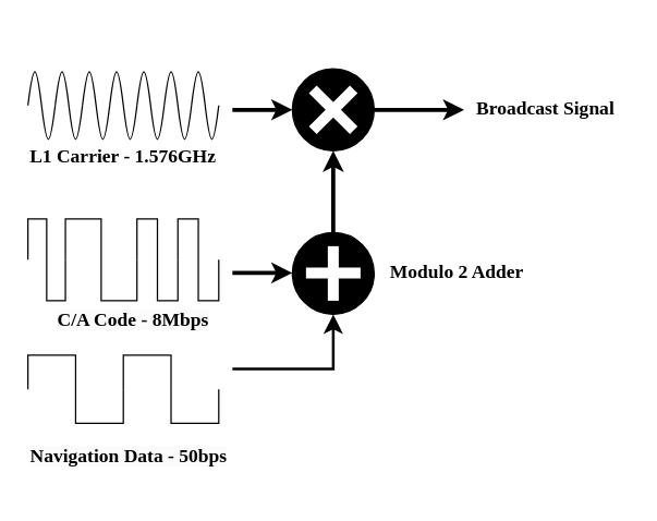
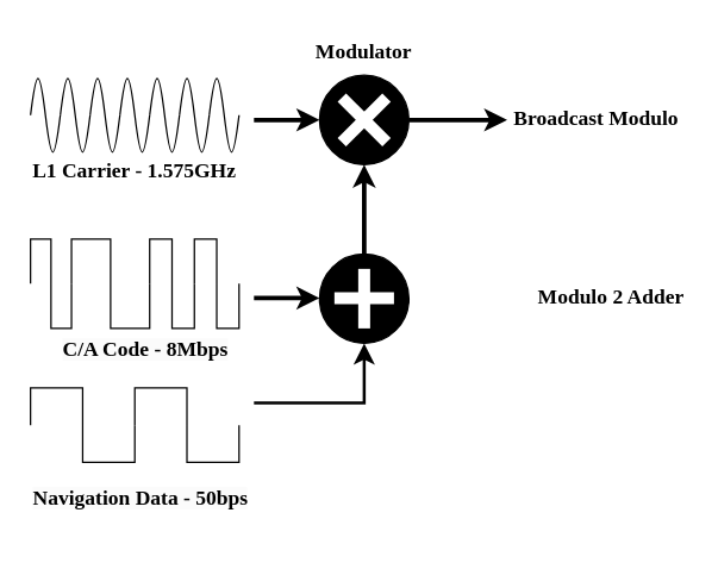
  <mxCell id="0" />
  <mxCell id="1" parent="0" />
  <mxCell id="2" value="" style="ellipse;whiteSpace=wrap;html=1;aspect=fixed;fillColor=#000000;" parent="1" vertex="1"><mxGeometry x="214" y="50" width="60" height="60" as="geometry" /></mxCell>
  <mxCell id="3" value="" style="endArrow=none;html=1;rounded=0;strokeColor=#FFFFFF;strokeWidth=8;" parent="1" edge="1"><mxGeometry width="50" height="50" relative="1" as="geometry"><mxPoint x="229" y="65" as="sourcePoint" /><mxPoint x="259" y="95" as="targetPoint" /></mxGeometry></mxCell>
  <mxCell id="4" value="" style="endArrow=none;html=1;rounded=0;strokeColor=#FFFFFF;strokeWidth=8;" parent="1" edge="1"><mxGeometry width="50" height="50" relative="1" as="geometry"><mxPoint x="229" y="95" as="sourcePoint" /><mxPoint x="259" y="65" as="targetPoint" /></mxGeometry></mxCell>
  <mxCell id="5" value="" style="ellipse;whiteSpace=wrap;html=1;aspect=fixed;fillColor=#000000;" parent="1" vertex="1"><mxGeometry x="214" y="170" width="60" height="60" as="geometry" /></mxCell>
  <mxCell id="6" value="" style="endArrow=none;html=1;rounded=0;strokeColor=#FFFFFF;strokeWidth=8;" parent="1" edge="1"><mxGeometry width="50" height="50" relative="1" as="geometry"><mxPoint x="224" y="199.74" as="sourcePoint" /><mxPoint x="264" y="199.74" as="targetPoint" /></mxGeometry></mxCell>
  <mxCell id="7" value="" style="endArrow=none;html=1;rounded=0;strokeColor=#FFFFFF;strokeWidth=8;" parent="1" edge="1"><mxGeometry width="50" height="50" relative="1" as="geometry"><mxPoint x="244" y="220" as="sourcePoint" /><mxPoint x="244" y="180" as="targetPoint" /></mxGeometry></mxCell>
  <mxCell id="8" value="" style="endArrow=classic;html=1;rounded=0;exitX=0.5;exitY=0;exitDx=0;exitDy=0;entryX=0.5;entryY=1;entryDx=0;entryDy=0;strokeWidth=3;" parent="1" source="5" target="2" edge="1"><mxGeometry width="50" height="50" relative="1" as="geometry"><mxPoint x="250" y="140" as="sourcePoint" /><mxPoint x="300" y="90" as="targetPoint" /></mxGeometry></mxCell>
  <mxCell id="9" value="" style="endArrow=classic;html=1;rounded=0;entryX=0;entryY=0.5;entryDx=0;entryDy=0;strokeWidth=3;" parent="1" target="2" edge="1"><mxGeometry width="50" height="50" relative="1" as="geometry"><mxPoint x="170" y="80" as="sourcePoint" /><mxPoint x="300" y="90" as="targetPoint" /></mxGeometry></mxCell>
  <mxCell id="10" value="" style="endArrow=classic;html=1;rounded=0;entryX=0;entryY=0.5;entryDx=0;entryDy=0;strokeWidth=3;" parent="1" edge="1"><mxGeometry width="50" height="50" relative="1" as="geometry"><mxPoint x="170" y="199.62" as="sourcePoint" /><mxPoint x="214" y="199.62" as="targetPoint" /></mxGeometry></mxCell>
  <mxCell id="11" value="" style="endArrow=classic;html=1;rounded=0;exitX=1;exitY=0.5;exitDx=0;exitDy=0;strokeWidth=3;" parent="1" source="2" edge="1"><mxGeometry width="50" height="50" relative="1" as="geometry"><mxPoint x="250" y="140" as="sourcePoint" /><mxPoint x="340" y="80" as="targetPoint" /></mxGeometry></mxCell>
  <mxCell id="12" value="" style="edgeStyle=segmentEdgeStyle;endArrow=classic;html=1;curved=0;rounded=0;endSize=8;startSize=8;entryX=0.5;entryY=1;entryDx=0;entryDy=0;strokeWidth=2;" parent="1" target="5" edge="1"><mxGeometry width="50" height="50" relative="1" as="geometry"><mxPoint x="170" y="270" as="sourcePoint" /><mxPoint x="246" y="240" as="targetPoint" /></mxGeometry></mxCell>
  <mxCell id="13" value="" style="pointerEvents=1;verticalLabelPosition=bottom;shadow=0;dashed=0;align=center;html=1;verticalAlign=top;shape=mxgraph.electrical.waveforms.sine_wave;" parent="1" vertex="1"><mxGeometry x="60" y="43.82" width="20" height="66.18" as="geometry" /></mxCell>
  <mxCell id="14" value="" style="pointerEvents=1;verticalLabelPosition=bottom;shadow=0;dashed=0;align=center;html=1;verticalAlign=top;shape=mxgraph.electrical.waveforms.sine_wave;" parent="1" vertex="1"><mxGeometry x="80" y="43.82" width="20" height="66.18" as="geometry" /></mxCell>
  <mxCell id="15" value="" style="pointerEvents=1;verticalLabelPosition=bottom;shadow=0;dashed=0;align=center;html=1;verticalAlign=top;shape=mxgraph.electrical.waveforms.sine_wave;" parent="1" vertex="1"><mxGeometry x="100" y="43.82" width="20" height="66.18" as="geometry" /></mxCell>
  <mxCell id="16" value="" style="pointerEvents=1;verticalLabelPosition=bottom;shadow=0;dashed=0;align=center;html=1;verticalAlign=top;shape=mxgraph.electrical.waveforms.sine_wave;" parent="1" vertex="1"><mxGeometry x="120" y="43.82" width="20" height="66.18" as="geometry" /></mxCell>
  <mxCell id="17" value="" style="pointerEvents=1;verticalLabelPosition=bottom;shadow=0;dashed=0;align=center;html=1;verticalAlign=top;shape=mxgraph.electrical.waveforms.sine_wave;" parent="1" vertex="1"><mxGeometry x="140" y="43.82" width="20" height="66.18" as="geometry" /></mxCell>
  <mxCell id="18" value="" style="pointerEvents=1;verticalLabelPosition=bottom;shadow=0;dashed=0;align=center;html=1;verticalAlign=top;shape=mxgraph.electrical.waveforms.sine_wave;" parent="1" vertex="1"><mxGeometry x="40" y="43.82" width="20" height="66.18" as="geometry" /></mxCell>
  <mxCell id="19" value="" style="pointerEvents=1;verticalLabelPosition=bottom;shadow=0;dashed=0;align=center;html=1;verticalAlign=top;shape=mxgraph.electrical.waveforms.square_wave;strokeWidth=1;" parent="1" vertex="1"><mxGeometry x="20" y="260" width="70" height="50" as="geometry" /></mxCell>
  <mxCell id="20" value="" style="pointerEvents=1;verticalLabelPosition=bottom;shadow=0;dashed=0;align=center;html=1;verticalAlign=top;shape=mxgraph.electrical.waveforms.square_wave;strokeWidth=1;" parent="1" vertex="1"><mxGeometry x="90" y="260" width="70" height="50" as="geometry" /></mxCell>
  <mxCell id="21" value="" style="pointerEvents=1;verticalLabelPosition=bottom;shadow=0;dashed=0;align=center;html=1;verticalAlign=top;shape=mxgraph.electrical.waveforms.sine_wave;" parent="1" vertex="1"><mxGeometry x="20" y="43.82" width="20" height="66.18" as="geometry" /></mxCell>
  <mxCell id="22" value="" style="pointerEvents=1;verticalLabelPosition=bottom;shadow=0;dashed=0;align=center;html=1;verticalAlign=top;shape=mxgraph.electrical.waveforms.square_wave;" parent="1" vertex="1"><mxGeometry x="20" y="160" width="27.5" height="60" as="geometry" /></mxCell>
  <mxCell id="23" value="" style="pointerEvents=1;verticalLabelPosition=bottom;shadow=0;dashed=0;align=center;html=1;verticalAlign=top;shape=mxgraph.electrical.waveforms.square_wave;" parent="1" vertex="1"><mxGeometry x="47.5" y="160" width="52.5" height="60" as="geometry" /></mxCell>
  <mxCell id="24" value="" style="pointerEvents=1;verticalLabelPosition=bottom;shadow=0;dashed=0;align=center;html=1;verticalAlign=top;shape=mxgraph.electrical.waveforms.square_wave;" parent="1" vertex="1"><mxGeometry x="100" y="160" width="30" height="60" as="geometry" /></mxCell>
  <mxCell id="25" value="" style="pointerEvents=1;verticalLabelPosition=bottom;shadow=0;dashed=0;align=center;html=1;verticalAlign=top;shape=mxgraph.electrical.waveforms.square_wave;" parent="1" vertex="1"><mxGeometry x="130" y="160" width="30" height="60" as="geometry" /></mxCell>
- <mxCell id="26" value="&lt;b style=&quot;border-color: var(--border-color); font-family: &amp;quot;Times New Roman&amp;quot;; font-size: 14px;&quot;&gt;L1 Carrier - 1.576GHz&lt;/b&gt;" style="text;html=1;align=center;verticalAlign=middle;whiteSpace=wrap;rounded=0;" parent="1" vertex="1"><mxGeometry x="20" y="100" width="140" height="30" as="geometry" /></mxCell>
+ <mxCell id="26" value="&lt;b style=&quot;border-color: var(--border-color); font-family: &amp;quot;Times New Roman&amp;quot;; font-size: 14px;&quot;&gt;L1 Carrier - 1.575GHz&lt;/b&gt;" style="text;html=1;align=center;verticalAlign=middle;whiteSpace=wrap;rounded=0;" parent="1" vertex="1"><mxGeometry x="20" y="100" width="140" height="30" as="geometry" /></mxCell>
  <mxCell id="27" value="&lt;b style=&quot;border-color: var(--border-color); color: rgb(0, 0, 0); font-family: &amp;quot;Times New Roman&amp;quot;; font-size: 14px; font-style: normal; font-variant-ligatures: normal; font-variant-caps: normal; letter-spacing: normal; orphans: 2; text-align: center; text-indent: 0px; text-transform: none; widows: 2; word-spacing: 0px; -webkit-text-stroke-width: 0px; background-color: rgb(251, 251, 251); text-decoration-thickness: initial; text-decoration-style: initial; text-decoration-color: initial;&quot;&gt;C/A Code - 8Mbps&lt;/b&gt;" style="text;whiteSpace=wrap;html=1;" parent="1" vertex="1"><mxGeometry x="40" y="220" width="115" height="30" as="geometry" /></mxCell>
  <mxCell id="28" value="&lt;b style=&quot;border-color: var(--border-color); color: rgb(0, 0, 0); font-family: &amp;quot;Times New Roman&amp;quot;; font-size: 14px; font-style: normal; font-variant-ligatures: normal; font-variant-caps: normal; letter-spacing: normal; orphans: 2; text-align: center; text-indent: 0px; text-transform: none; widows: 2; word-spacing: 0px; -webkit-text-stroke-width: 0px; background-color: rgb(251, 251, 251); text-decoration-thickness: initial; text-decoration-style: initial; text-decoration-color: initial;&quot;&gt;Navigation Data - 50bps&lt;/b&gt;" style="text;whiteSpace=wrap;html=1;" parent="1" vertex="1"><mxGeometry x="20" y="320" width="170" height="40" as="geometry" /></mxCell>
- <mxCell id="29" value="&lt;font face=&quot;Times New Roman&quot; style=&quot;font-size: 14px;&quot;&gt;&lt;b&gt;Modulo 2 Adder&lt;/b&gt;&lt;/font&gt;" style="text;html=1;align=center;verticalAlign=middle;whiteSpace=wrap;rounded=0;" parent="1" vertex="1"><mxGeometry x="280" y="185" width="110" height="30" as="geometry" /></mxCell>
- <mxCell id="31" value="&lt;font face=&quot;Times New Roman&quot; style=&quot;font-size: 14px;&quot;&gt;&lt;b&gt;Broadcast Signal&lt;/b&gt;&lt;/font&gt;" style="text;html=1;align=center;verticalAlign=middle;whiteSpace=wrap;rounded=0;" parent="1" vertex="1"><mxGeometry x="340" y="65" width="120" height="30" as="geometry" /></mxCell>
+ <mxCell id="29" value="&lt;font face=&quot;Times New Roman&quot; style=&quot;font-size: 14px;&quot;&gt;&lt;b&gt;Modulo 2 Adder&lt;/b&gt;&lt;/font&gt;" style="text;html=1;align=center;verticalAlign=middle;whiteSpace=wrap;rounded=0;" parent="1" vertex="1"><mxGeometry x="355" y="185" width="110" height="30" as="geometry" /></mxCell>
+ <mxCell id="30" value="&lt;font face=&quot;Times New Roman&quot; style=&quot;font-size: 14px;&quot;&gt;&lt;b&gt;Modulator&lt;/b&gt;&lt;/font&gt;" style="text;html=1;align=center;verticalAlign=middle;whiteSpace=wrap;rounded=0;" parent="1" vertex="1"><mxGeometry x="189" y="20" width="110" height="30" as="geometry" /></mxCell>
+ <mxCell id="31" value="&lt;font face=&quot;Times New Roman&quot; style=&quot;font-size: 14px;&quot;&gt;&lt;b&gt;Broadcast Modulo&lt;/b&gt;&lt;/font&gt;" style="text;html=1;align=center;verticalAlign=middle;whiteSpace=wrap;rounded=0;" parent="1" vertex="1"><mxGeometry x="340" y="65" width="120" height="30" as="geometry" /></mxCell>
